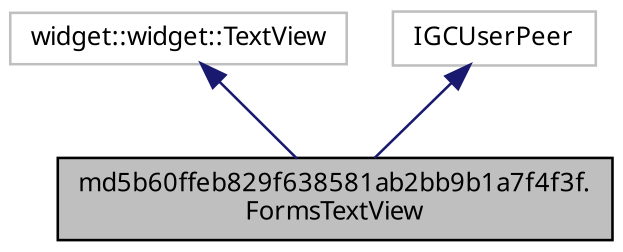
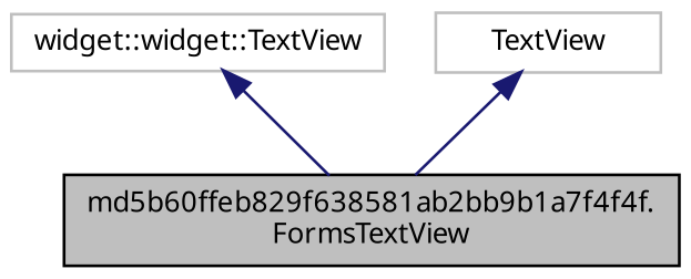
  digraph {
    fontname="Noto Sans"
    node [color=grey75 fillcolor=white fontname="Noto Sans" fontsize=10 shape=record style=filled]
    edge [color=midnightblue dir=back fontname="Noto Sans" fontsize=10 labelfontname=Helvetica labelfontsize=10 style=solid]
-   n1 [color=black fillcolor=grey75 fontcolor=black height=0.2 label="md5b60ffeb829f638581ab2bb9b1a7f4f3f.\lFormsTextView" width=0.4]
+   n1 [color=black fillcolor=grey75 fontcolor=black height=0.2 label="md5b60ffeb829f638581ab2bb9b1a7f4f4f.\lFormsTextView" width=0.4]
    n2 [height=0.2 label="widget::widget::TextView" width=0.4]
-   n3 [height=0.2 label=IGCUserPeer width=0.4]
+   n3 [height=0.2 label=TextView width=0.4]
    n2 -> n1
    n3 -> n1
  }
